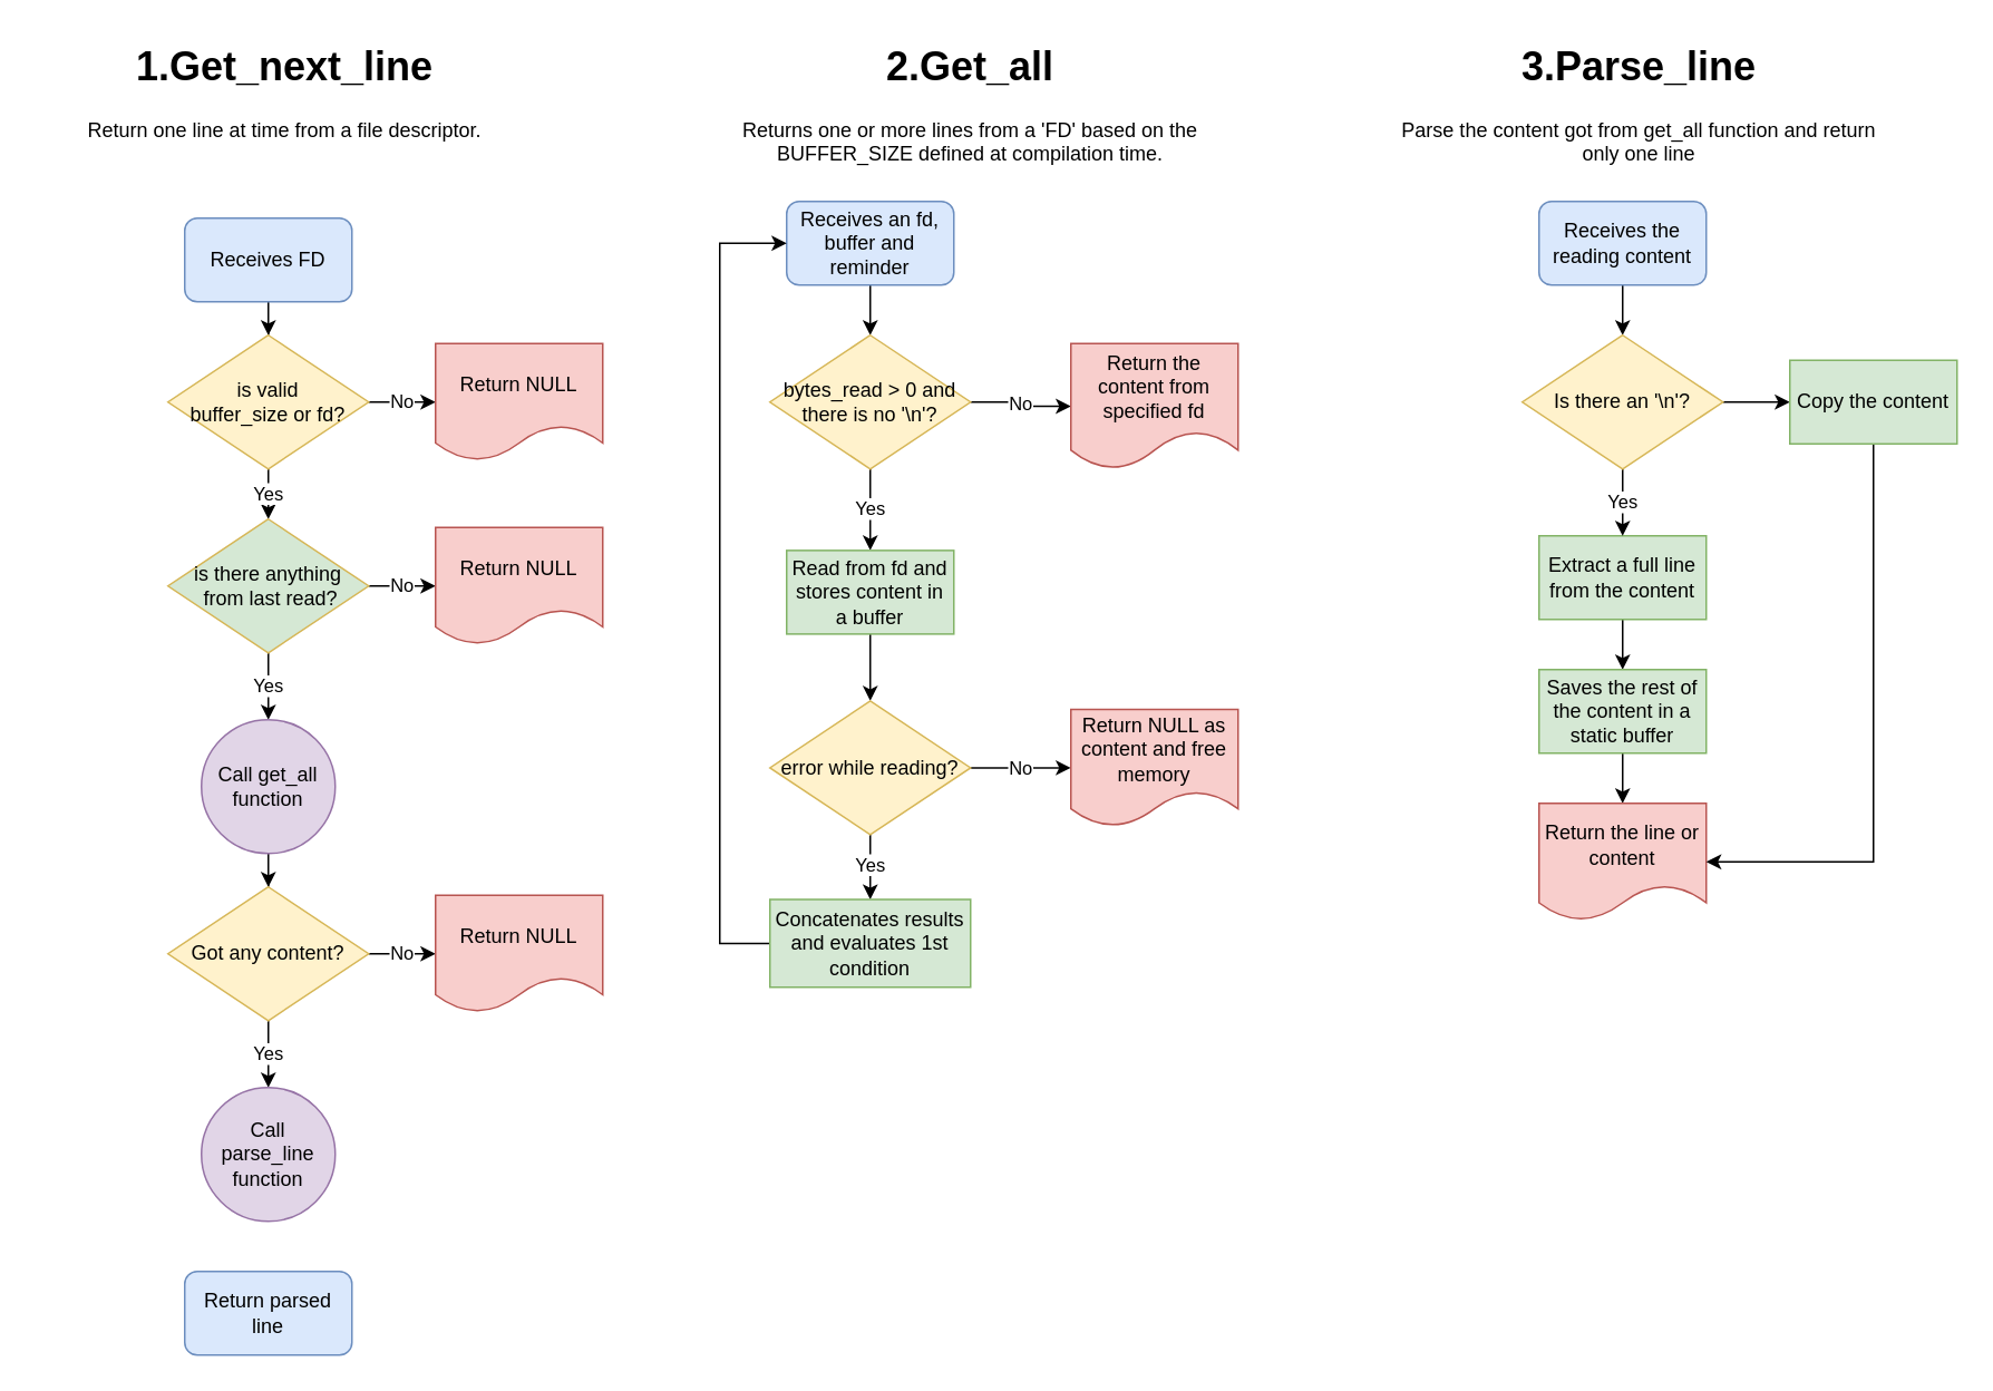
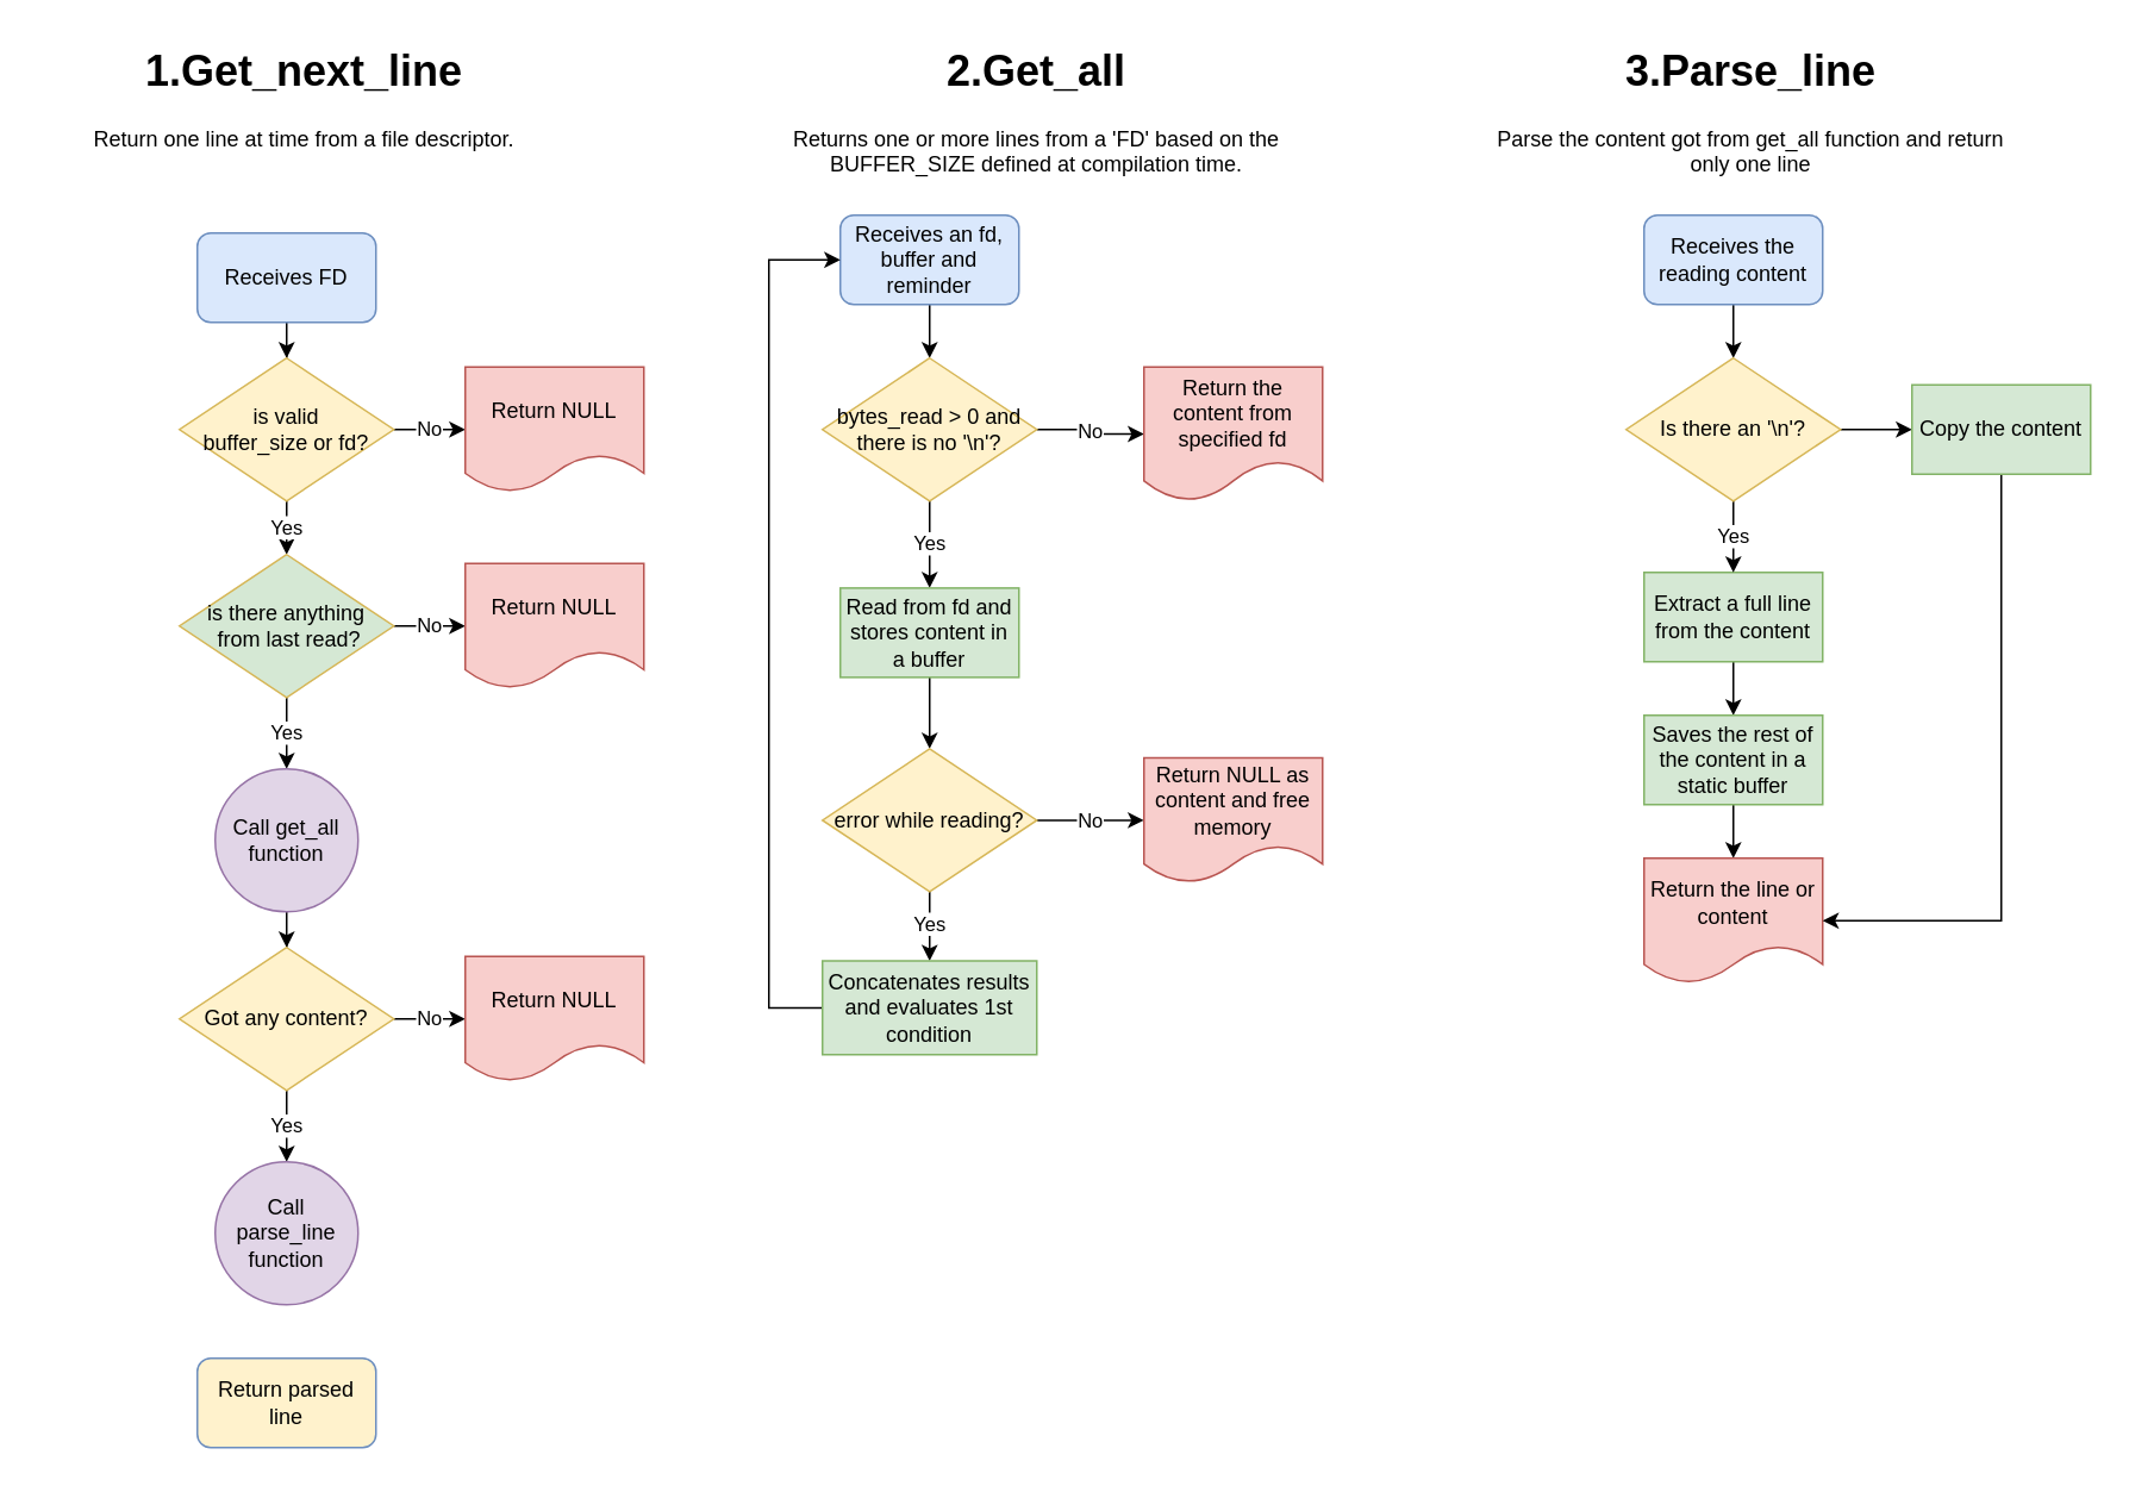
  <mxCell id="0" />
  <mxCell id="1" value="Background" parent="0" />
  <mxCell id="2" value="Content" parent="0" />
  <mxCell id="3" value="" style="edgeStyle=orthogonalEdgeStyle;rounded=0;orthogonalLoop=1;jettySize=auto;html=1;" parent="2" source="4" target="7" edge="1"><mxGeometry relative="1" as="geometry" /></mxCell>
  <mxCell id="4" value="Receives FD" style="rounded=1;whiteSpace=wrap;html=1;fillColor=#dae8fc;strokeColor=#6c8ebf;" parent="2" vertex="1"><mxGeometry x="110" y="130" width="100" height="50" as="geometry" /></mxCell>
  <mxCell id="5" value="Yes" style="edgeStyle=orthogonalEdgeStyle;rounded=0;orthogonalLoop=1;jettySize=auto;html=1;" parent="2" source="7" target="10" edge="1"><mxGeometry relative="1" as="geometry" /></mxCell>
  <mxCell id="6" value="No" style="edgeStyle=orthogonalEdgeStyle;rounded=0;orthogonalLoop=1;jettySize=auto;html=1;" parent="2" source="7" target="47" edge="1"><mxGeometry relative="1" as="geometry" /></mxCell>
  <mxCell id="7" value="is valid &lt;br&gt;buffer_size or fd?" style="rhombus;rounded=0;whiteSpace=wrap;html=1;labelBackgroundColor=none;labelBorderColor=none;fillColor=#fff2cc;strokeColor=#d6b656;" parent="2" vertex="1"><mxGeometry x="100" y="200" width="120" height="80" as="geometry" /></mxCell>
  <mxCell id="8" value="Yes" style="edgeStyle=orthogonalEdgeStyle;rounded=0;orthogonalLoop=1;jettySize=auto;html=1;" parent="2" source="10" target="12" edge="1"><mxGeometry relative="1" as="geometry" /></mxCell>
  <mxCell id="9" value="No" style="edgeStyle=orthogonalEdgeStyle;rounded=0;orthogonalLoop=1;jettySize=auto;html=1;" parent="2" source="10" target="48" edge="1"><mxGeometry relative="1" as="geometry" /></mxCell>
  <mxCell id="10" value="is there anything&lt;br&gt;&amp;nbsp;from last read?" style="rhombus;whiteSpace=wrap;html=1;rounded=0;labelBackgroundColor=none;labelBorderColor=none;fillColor=#d5e8d4;strokeColor=#d6b656;" parent="2" vertex="1"><mxGeometry x="100" y="310" width="120" height="80" as="geometry" /></mxCell>
  <mxCell id="11" value="" style="edgeStyle=orthogonalEdgeStyle;rounded=0;orthogonalLoop=1;jettySize=auto;html=1;" parent="2" source="12" target="15" edge="1"><mxGeometry relative="1" as="geometry" /></mxCell>
  <mxCell id="12" value="Call get_all function" style="ellipse;whiteSpace=wrap;html=1;rounded=0;labelBackgroundColor=none;labelBorderColor=none;fillColor=#e1d5e7;strokeColor=#9673a6;" parent="2" vertex="1"><mxGeometry x="120" y="430" width="80" height="80" as="geometry" /></mxCell>
  <mxCell id="13" value="Yes" style="edgeStyle=orthogonalEdgeStyle;rounded=0;orthogonalLoop=1;jettySize=auto;html=1;" parent="2" source="15" target="16" edge="1"><mxGeometry relative="1" as="geometry" /></mxCell>
  <mxCell id="14" value="No" style="edgeStyle=orthogonalEdgeStyle;rounded=0;orthogonalLoop=1;jettySize=auto;html=1;" parent="2" source="15" target="49" edge="1"><mxGeometry relative="1" as="geometry" /></mxCell>
  <mxCell id="15" value="Got any content?" style="rhombus;whiteSpace=wrap;html=1;fillColor=#fff2cc;strokeColor=#d6b656;rounded=0;labelBackgroundColor=none;labelBorderColor=none;" parent="2" vertex="1"><mxGeometry x="100" y="530" width="120" height="80" as="geometry" /></mxCell>
  <mxCell id="16" value="Call parse_line&lt;br&gt;function" style="ellipse;whiteSpace=wrap;html=1;fillColor=#e1d5e7;strokeColor=#9673a6;rounded=0;labelBackgroundColor=none;labelBorderColor=none;" parent="2" vertex="1"><mxGeometry x="120" y="650" width="80" height="80" as="geometry" /></mxCell>
- <mxCell id="17" value="Return parsed line" style="rounded=1;whiteSpace=wrap;html=1;fillColor=#dae8fc;strokeColor=#6c8ebf;labelBackgroundColor=none;labelBorderColor=none;" parent="2" vertex="1"><mxGeometry x="110" y="760" width="100" height="50" as="geometry" /></mxCell>
+ <mxCell id="17" value="Return parsed line" style="rounded=1;whiteSpace=wrap;html=1;fillColor=#fff2cc;strokeColor=#6c8ebf;labelBackgroundColor=none;labelBorderColor=none;" parent="2" vertex="1"><mxGeometry x="110" y="760" width="100" height="50" as="geometry" /></mxCell>
  <mxCell id="18" value="&lt;h1&gt;1.Get_next_line&lt;/h1&gt;&lt;div&gt;Return one line at time from a file descriptor.&lt;/div&gt;" style="text;html=1;strokeColor=none;fillColor=none;spacing=5;spacingTop=-20;whiteSpace=wrap;overflow=hidden;rounded=0;labelBackgroundColor=none;labelBorderColor=none;align=center;" parent="2" vertex="1"><mxGeometry x="20" y="20" width="300" height="100" as="geometry" /></mxCell>
  <mxCell id="19" value="&lt;h1&gt;2.Get_all&lt;/h1&gt;&lt;div&gt;Returns one or more lines from a 'FD' based on the BUFFER_SIZE defined at compilation time.&lt;/div&gt;" style="text;html=1;strokeColor=none;fillColor=none;spacing=5;spacingTop=-20;whiteSpace=wrap;overflow=hidden;rounded=0;labelBackgroundColor=none;labelBorderColor=none;align=center;" parent="2" vertex="1"><mxGeometry x="430" y="20" width="300" height="100" as="geometry" /></mxCell>
  <mxCell id="20" value="" style="edgeStyle=orthogonalEdgeStyle;rounded=0;orthogonalLoop=1;jettySize=auto;html=1;" parent="2" source="21" target="24" edge="1"><mxGeometry relative="1" as="geometry" /></mxCell>
  <mxCell id="21" value="Receives an fd, buffer and reminder" style="rounded=1;whiteSpace=wrap;html=1;fillColor=#dae8fc;strokeColor=#6c8ebf;" parent="2" vertex="1"><mxGeometry x="470" y="120" width="100" height="50" as="geometry" /></mxCell>
  <mxCell id="22" value="No" style="edgeStyle=orthogonalEdgeStyle;rounded=0;orthogonalLoop=1;jettySize=auto;html=1;exitX=1;exitY=0.5;exitDx=0;exitDy=0;" parent="2" source="24" target="25" edge="1"><mxGeometry relative="1" as="geometry" /></mxCell>
  <mxCell id="23" value="Yes" style="edgeStyle=orthogonalEdgeStyle;rounded=0;orthogonalLoop=1;jettySize=auto;html=1;" parent="2" source="24" target="27" edge="1"><mxGeometry relative="1" as="geometry" /></mxCell>
  <mxCell id="24" value="bytes_read &amp;gt; 0 and there is no '\n'?" style="rhombus;whiteSpace=wrap;html=1;fillColor=#fff2cc;strokeColor=#d6b656;rounded=0;" parent="2" vertex="1"><mxGeometry x="460" y="200" width="120" height="80" as="geometry" /></mxCell>
  <mxCell id="25" value="Return the content from specified fd" style="shape=document;whiteSpace=wrap;html=1;boundedLbl=1;fillColor=#f8cecc;strokeColor=#b85450;rounded=0;" parent="2" vertex="1"><mxGeometry x="640" y="205" width="100" height="75" as="geometry" /></mxCell>
  <mxCell id="26" value="" style="edgeStyle=orthogonalEdgeStyle;rounded=0;orthogonalLoop=1;jettySize=auto;html=1;" parent="2" source="27" target="30" edge="1"><mxGeometry relative="1" as="geometry" /></mxCell>
  <mxCell id="27" value="Read from fd and stores content in a buffer" style="whiteSpace=wrap;html=1;fillColor=#d5e8d4;strokeColor=#82b366;rounded=0;" parent="2" vertex="1"><mxGeometry x="470" y="328.75" width="100" height="50" as="geometry" /></mxCell>
  <mxCell id="28" value="No" style="edgeStyle=orthogonalEdgeStyle;rounded=0;orthogonalLoop=1;jettySize=auto;html=1;" parent="2" source="30" target="33" edge="1"><mxGeometry relative="1" as="geometry" /></mxCell>
  <mxCell id="29" value="Yes" style="edgeStyle=orthogonalEdgeStyle;rounded=0;orthogonalLoop=1;jettySize=auto;html=1;" parent="2" source="30" target="32" edge="1"><mxGeometry relative="1" as="geometry" /></mxCell>
  <mxCell id="30" value="error while reading?" style="rhombus;whiteSpace=wrap;html=1;fillColor=#fff2cc;strokeColor=#d6b656;rounded=0;" parent="2" vertex="1"><mxGeometry x="460" y="418.75" width="120" height="80" as="geometry" /></mxCell>
  <mxCell id="31" style="edgeStyle=orthogonalEdgeStyle;rounded=0;orthogonalLoop=1;jettySize=auto;html=1;entryX=0;entryY=0.5;entryDx=0;entryDy=0;" parent="2" source="32" target="21" edge="1"><mxGeometry relative="1" as="geometry"><Array as="points"><mxPoint x="430" y="564" /><mxPoint x="430" y="145" /></Array></mxGeometry></mxCell>
  <mxCell id="32" value="Concatenates results and evaluates 1st condition" style="whiteSpace=wrap;html=1;fillColor=#d5e8d4;strokeColor=#82b366;rounded=0;" parent="2" vertex="1"><mxGeometry x="460" y="537.5" width="120" height="52.5" as="geometry" /></mxCell>
  <mxCell id="33" value="Return NULL as content and free memory" style="shape=document;whiteSpace=wrap;html=1;boundedLbl=1;fillColor=#f8cecc;strokeColor=#b85450;rounded=0;" parent="2" vertex="1"><mxGeometry x="640" y="423.75" width="100" height="70" as="geometry" /></mxCell>
  <mxCell id="34" value="&lt;h1&gt;3.Parse_line&lt;/h1&gt;&lt;div&gt;Parse the content got from get_all function and return only one line&lt;/div&gt;" style="text;html=1;strokeColor=none;fillColor=none;spacing=5;spacingTop=-20;whiteSpace=wrap;overflow=hidden;rounded=0;labelBackgroundColor=none;labelBorderColor=none;align=center;" parent="2" vertex="1"><mxGeometry x="830" y="20" width="300" height="100" as="geometry" /></mxCell>
  <mxCell id="35" value="" style="edgeStyle=orthogonalEdgeStyle;rounded=0;orthogonalLoop=1;jettySize=auto;html=1;" parent="2" source="36" target="43" edge="1"><mxGeometry relative="1" as="geometry" /></mxCell>
  <mxCell id="36" value="Receives the reading content" style="rounded=1;whiteSpace=wrap;html=1;fillColor=#dae8fc;strokeColor=#6c8ebf;" parent="2" vertex="1"><mxGeometry x="920" y="120" width="100" height="50" as="geometry" /></mxCell>
  <mxCell id="37" value="" style="edgeStyle=orthogonalEdgeStyle;rounded=0;orthogonalLoop=1;jettySize=auto;html=1;" parent="2" source="38" target="40" edge="1"><mxGeometry relative="1" as="geometry" /></mxCell>
  <mxCell id="38" value="Extract a full line from the content" style="whiteSpace=wrap;html=1;fillColor=#d5e8d4;strokeColor=#82b366;rounded=0;" parent="2" vertex="1"><mxGeometry x="920" y="320" width="100" height="50" as="geometry" /></mxCell>
  <mxCell id="39" value="" style="edgeStyle=orthogonalEdgeStyle;rounded=0;orthogonalLoop=1;jettySize=auto;html=1;" parent="2" source="40" target="44" edge="1"><mxGeometry relative="1" as="geometry" /></mxCell>
  <mxCell id="40" value="Saves the rest of the content in a static buffer" style="whiteSpace=wrap;html=1;fillColor=#d5e8d4;strokeColor=#82b366;rounded=0;" parent="2" vertex="1"><mxGeometry x="920" y="400" width="100" height="50" as="geometry" /></mxCell>
  <mxCell id="41" value="Yes" style="edgeStyle=orthogonalEdgeStyle;rounded=0;orthogonalLoop=1;jettySize=auto;html=1;entryX=0.5;entryY=0;entryDx=0;entryDy=0;" parent="2" source="43" target="38" edge="1"><mxGeometry relative="1" as="geometry" /></mxCell>
  <mxCell id="42" value="" style="edgeStyle=orthogonalEdgeStyle;rounded=0;orthogonalLoop=1;jettySize=auto;html=1;" parent="2" source="43" target="46" edge="1"><mxGeometry relative="1" as="geometry" /></mxCell>
  <mxCell id="43" value="Is there an '\n'?" style="rhombus;whiteSpace=wrap;html=1;fillColor=#fff2cc;strokeColor=#d6b656;rounded=0;" parent="2" vertex="1"><mxGeometry x="910" y="200" width="120" height="80" as="geometry" /></mxCell>
  <mxCell id="44" value="Return the line or content" style="shape=document;whiteSpace=wrap;html=1;boundedLbl=1;fillColor=#f8cecc;strokeColor=#b85450;rounded=0;" parent="2" vertex="1"><mxGeometry x="920" y="480" width="100" height="70" as="geometry" /></mxCell>
  <mxCell id="45" style="edgeStyle=orthogonalEdgeStyle;rounded=0;orthogonalLoop=1;jettySize=auto;html=1;entryX=1;entryY=0.5;entryDx=0;entryDy=0;" parent="2" source="46" target="44" edge="1"><mxGeometry relative="1" as="geometry"><Array as="points"><mxPoint x="1120" y="515" /></Array></mxGeometry></mxCell>
  <mxCell id="46" value="Copy the content" style="whiteSpace=wrap;html=1;fillColor=#d5e8d4;strokeColor=#82b366;rounded=0;" parent="2" vertex="1"><mxGeometry x="1070" y="215" width="100" height="50" as="geometry" /></mxCell>
  <mxCell id="47" value="Return NULL" style="shape=document;whiteSpace=wrap;html=1;boundedLbl=1;fillColor=#f8cecc;strokeColor=#b85450;rounded=0;labelBackgroundColor=none;labelBorderColor=none;" parent="2" vertex="1"><mxGeometry x="260" y="205" width="100" height="70" as="geometry" /></mxCell>
  <mxCell id="48" value="Return NULL" style="shape=document;whiteSpace=wrap;html=1;boundedLbl=1;fillColor=#f8cecc;strokeColor=#b85450;rounded=0;labelBackgroundColor=none;labelBorderColor=none;" parent="2" vertex="1"><mxGeometry x="260" y="315" width="100" height="70" as="geometry" /></mxCell>
  <mxCell id="49" value="Return NULL" style="shape=document;whiteSpace=wrap;html=1;boundedLbl=1;fillColor=#f8cecc;strokeColor=#b85450;rounded=0;labelBackgroundColor=none;labelBorderColor=none;" parent="2" vertex="1"><mxGeometry x="260" y="535" width="100" height="70" as="geometry" /></mxCell>
